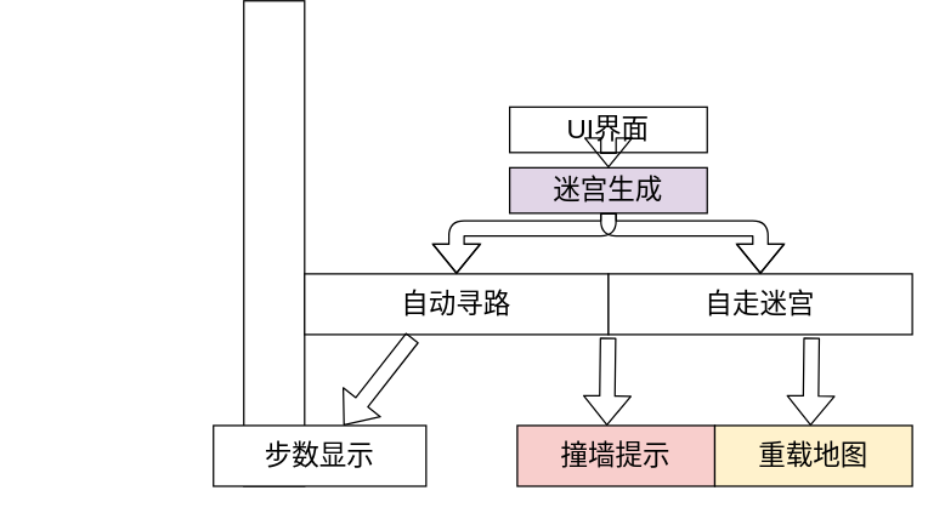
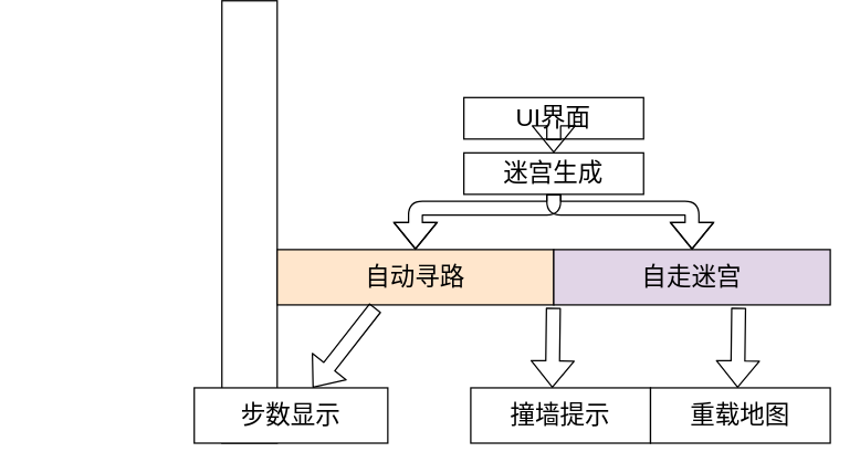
  <mxCell id="0" />
  <mxCell id="1" parent="0" />
  <mxCell id="2" value="" style="rounded=0;whiteSpace=wrap;html=1;rotation=90;" vertex="1" parent="1"><mxGeometry x="20" y="90" width="320" height="40" as="geometry" /></mxCell>
  <mxCell id="3" value="&lt;font style=&quot;font-size: 18px&quot;&gt;UI界面&lt;/font&gt;" style="rounded=0;whiteSpace=wrap;html=1;" vertex="1" parent="1"><mxGeometry x="335" y="20" width="130" height="30" as="geometry" /></mxCell>
- <mxCell id="4" value="&lt;font style=&quot;font-size: 18px&quot;&gt;自动寻路&lt;/font&gt;" style="rounded=0;whiteSpace=wrap;html=1;" vertex="1" parent="1"><mxGeometry x="200" y="130" width="200" height="40" as="geometry" /></mxCell>
- <mxCell id="5" value="&lt;font style=&quot;font-size: 18px&quot;&gt;迷宫生成&lt;/font&gt;" style="rounded=0;whiteSpace=wrap;html=1;fillColor=#e1d5e7;" vertex="1" parent="1"><mxGeometry x="335" y="60" width="130" height="30" as="geometry" /></mxCell>
+ <mxCell id="4" value="&lt;font style=&quot;font-size: 18px&quot;&gt;自动寻路&lt;/font&gt;" style="rounded=0;whiteSpace=wrap;html=1;fillColor=#ffe6cc;" vertex="1" parent="1"><mxGeometry x="200" y="130" width="200" height="40" as="geometry" /></mxCell>
+ <mxCell id="5" value="&lt;font style=&quot;font-size: 18px&quot;&gt;迷宫生成&lt;/font&gt;" style="rounded=0;whiteSpace=wrap;html=1;" vertex="1" parent="1"><mxGeometry x="335" y="60" width="130" height="30" as="geometry" /></mxCell>
  <mxCell id="6" value="" style="shape=flexArrow;endArrow=classic;html=1;exitX=0.5;exitY=1;exitDx=0;exitDy=0;" edge="1" parent="1" source="3" target="5"><mxGeometry width="50" height="50" relative="1" as="geometry"><mxPoint x="490" y="120" as="sourcePoint" /><mxPoint x="540" y="70" as="targetPoint" /></mxGeometry></mxCell>
- <mxCell id="7" value="&lt;span style=&quot;font-size: 18px&quot;&gt;自走迷宫&lt;/span&gt;" style="rounded=0;whiteSpace=wrap;html=1;" vertex="1" parent="1"><mxGeometry x="400" y="130" width="200" height="40" as="geometry" /></mxCell>
+ <mxCell id="7" value="&lt;span style=&quot;font-size: 18px&quot;&gt;自走迷宫&lt;/span&gt;" style="rounded=0;whiteSpace=wrap;html=1;fillColor=#e1d5e7;" vertex="1" parent="1"><mxGeometry x="400" y="130" width="200" height="40" as="geometry" /></mxCell>
  <mxCell id="8" value="" style="shape=flexArrow;endArrow=classic;html=1;exitX=0.5;exitY=1;exitDx=0;exitDy=0;entryX=0.5;entryY=0;entryDx=0;entryDy=0;" edge="1" parent="1" source="5" target="4"><mxGeometry width="50" height="50" relative="1" as="geometry"><mxPoint x="320" y="250" as="sourcePoint" /><mxPoint x="370" y="200" as="targetPoint" /><Array as="points"><mxPoint x="400" y="100" /><mxPoint x="300" y="100" /></Array></mxGeometry></mxCell>
  <mxCell id="9" value="" style="shape=flexArrow;endArrow=classic;html=1;exitX=0.5;exitY=1;exitDx=0;exitDy=0;entryX=0.5;entryY=0;entryDx=0;entryDy=0;" edge="1" parent="1" target="7"><mxGeometry width="50" height="50" relative="1" as="geometry"><mxPoint x="400" y="90" as="sourcePoint" /><mxPoint x="300" y="130" as="targetPoint" /><Array as="points"><mxPoint x="400" y="100" /><mxPoint x="500" y="100" /><mxPoint x="500" y="110" /></Array></mxGeometry></mxCell>
  <mxCell id="10" value="&lt;font style=&quot;font-size: 18px&quot;&gt;步数显示&lt;/font&gt;" style="rounded=0;whiteSpace=wrap;html=1;" vertex="1" parent="1"><mxGeometry x="140" y="230" width="140" height="40" as="geometry" /></mxCell>
- <mxCell id="11" value="&lt;font style=&quot;font-size: 18px&quot;&gt;撞墙提示&lt;/font&gt;" style="rounded=0;whiteSpace=wrap;html=1;fillColor=#f8cecc;" vertex="1" parent="1"><mxGeometry x="340" y="230" width="130" height="40" as="geometry" /></mxCell>
- <mxCell id="12" value="&lt;font style=&quot;font-size: 18px&quot;&gt;重载地图&lt;/font&gt;" style="rounded=0;whiteSpace=wrap;html=1;fillColor=#fff2cc;" vertex="1" parent="1"><mxGeometry x="470" y="230" width="130" height="40" as="geometry" /></mxCell>
+ <mxCell id="11" value="&lt;font style=&quot;font-size: 18px&quot;&gt;撞墙提示&lt;/font&gt;" style="rounded=0;whiteSpace=wrap;html=1;" vertex="1" parent="1"><mxGeometry x="340" y="230" width="130" height="40" as="geometry" /></mxCell>
+ <mxCell id="12" value="&lt;font style=&quot;font-size: 18px&quot;&gt;重载地图&lt;/font&gt;" style="rounded=0;whiteSpace=wrap;html=1;" vertex="1" parent="1"><mxGeometry x="470" y="230" width="130" height="40" as="geometry" /></mxCell>
  <mxCell id="13" value="" style="shape=flexArrow;endArrow=classic;html=1;" edge="1" parent="1" target="10"><mxGeometry width="50" height="50" relative="1" as="geometry"><mxPoint x="271" y="172" as="sourcePoint" /><mxPoint x="330" y="300" as="targetPoint" /></mxGeometry></mxCell>
  <mxCell id="14" value="" style="shape=flexArrow;endArrow=classic;html=1;" edge="1" parent="1"><mxGeometry width="50" height="50" relative="1" as="geometry"><mxPoint x="399.74" y="172" as="sourcePoint" /><mxPoint x="398.996" y="230" as="targetPoint" /></mxGeometry></mxCell>
  <mxCell id="15" value="" style="shape=flexArrow;endArrow=classic;html=1;" edge="1" parent="1"><mxGeometry width="50" height="50" relative="1" as="geometry"><mxPoint x="533.74" y="172" as="sourcePoint" /><mxPoint x="532.996" y="230" as="targetPoint" /></mxGeometry></mxCell>
